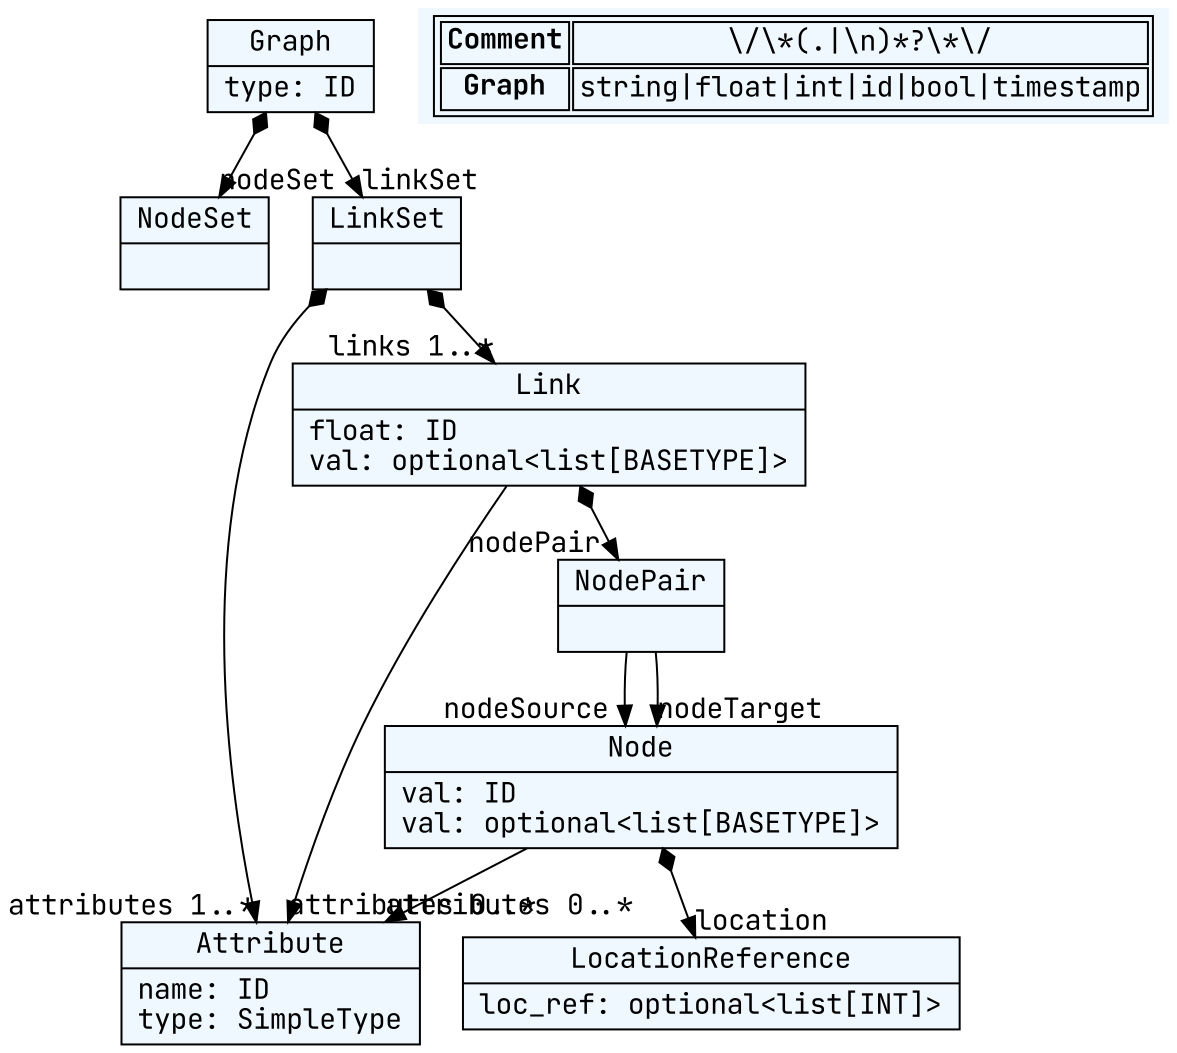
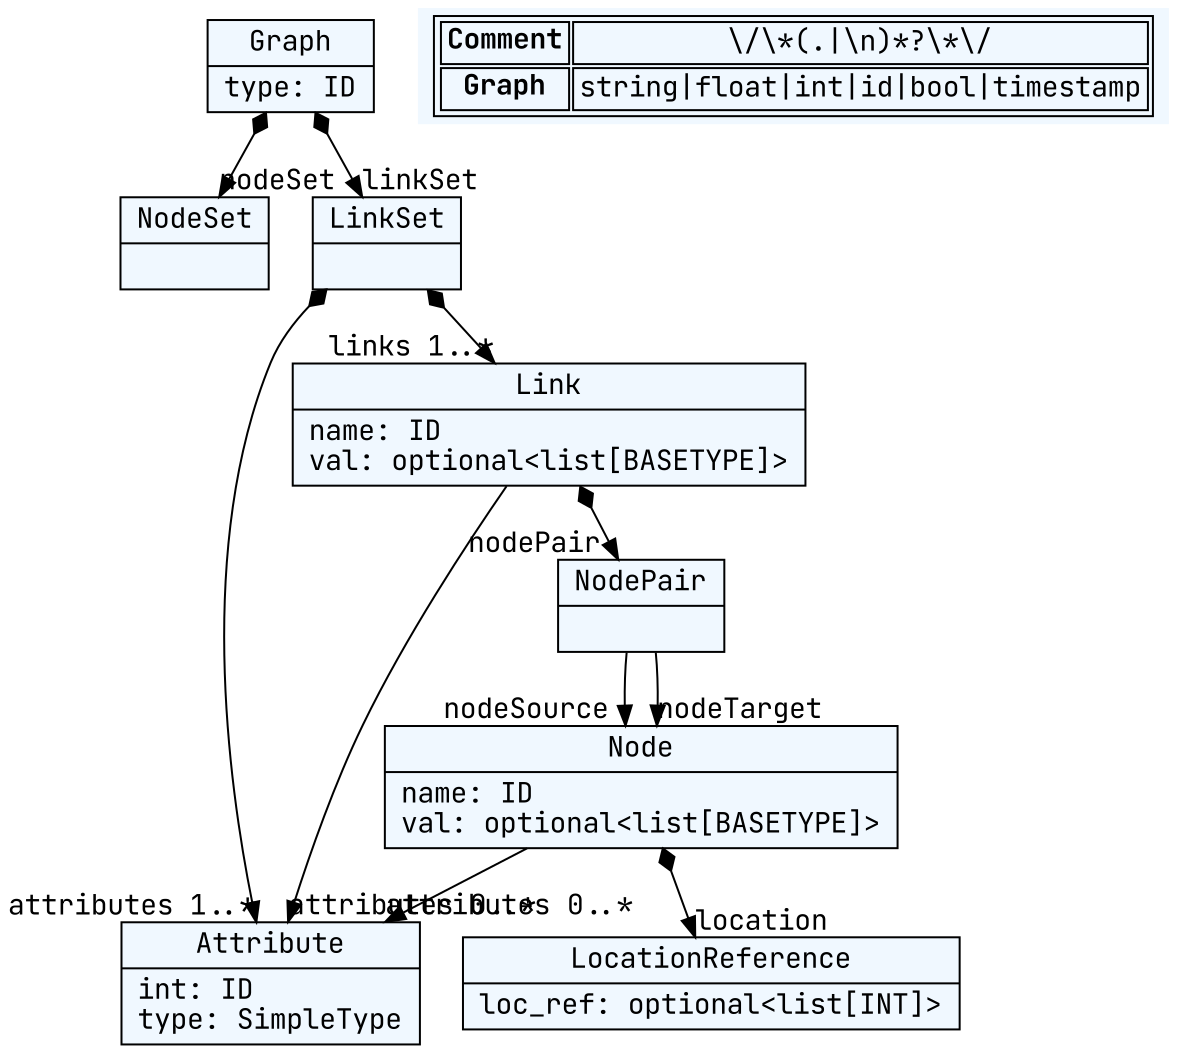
  digraph {
    fontname="JetBrains Mono"
    fontsize=8
    nodesep=0.3
    node [fillcolor=aliceblue fontname="JetBrains Mono" shape=record style=filled]
    edge [arrowtail=diamond dir=both fontname="JetBrains Mono" headlabel="attributes 0..*"]
    n1 [label="{Graph|type: ID\l}"]
    n2 [label="{NodeSet|}"]
    n3 [label="{LinkSet|}"]
-   n4 [label="{Attribute|name: ID\ltype: SimpleType\l}"]
-   n5 [label="{Link|float: ID\lval: optional\<list[BASETYPE]\>\l}"]
-   n6 [label="{Node|val: ID\lval: optional\<list[BASETYPE]\>\l}"]
+   n4 [label="{Attribute|int: ID\ltype: SimpleType\l}"]
+   n5 [label="{Link|name: ID\lval: optional\<list[BASETYPE]\>\l}"]
+   n6 [label="{Node|name: ID\lval: optional\<list[BASETYPE]\>\l}"]
    n7 [label="{LocationReference|loc_ref: optional\<list[INT]\>\l}"]
    n8 [label="{NodePair|}"]
    n9 [label=< <table> 	<tr> 		<td><b>Comment</b></td><td>\/\*(.|\n)*?\*\/</td> 	</tr> 	<tr> 		<td><b>Graph</b></td><td>string|float|int|id|bool|timestamp</td> 	</tr> </table> > shape=plaintext]
    n1 -> n2 [headlabel="nodeSet "]
    n1 -> n3 [headlabel="linkSet "]
    n3 -> n4 [headlabel="attributes 1..*"]
    n3 -> n5 [headlabel="links 1..*"]
    n5 -> n4 [arrowtail=empty dir=black]
    n5 -> n8 [headlabel="nodePair "]
    n6 -> n4 [arrowtail=empty dir=black]
    n6 -> n7 [headlabel="location "]
    n8 -> n6 [arrowtail=empty dir=black headlabel="nodeSource "]
    n8 -> n6 [arrowtail=empty dir=black headlabel="nodeTarget "]
  }
